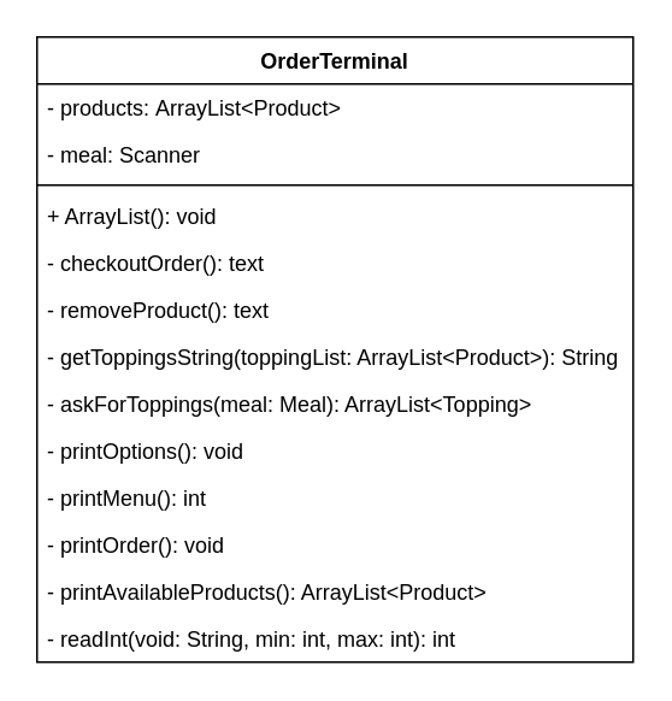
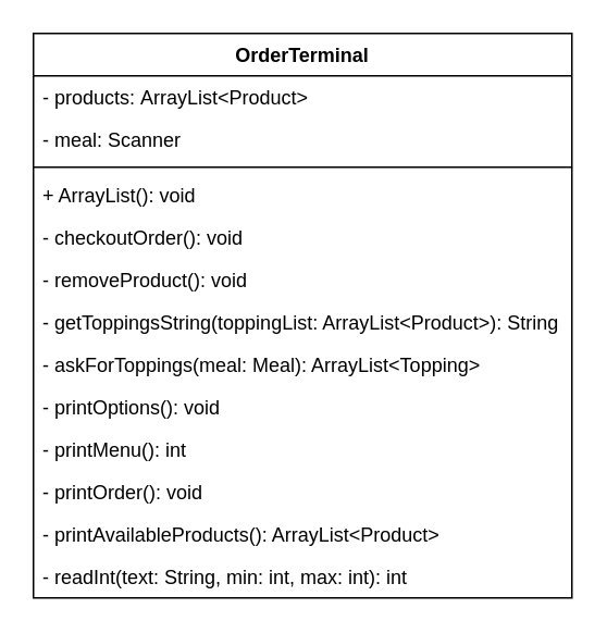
  <mxCell id="0" />
  <mxCell id="1" parent="0" />
  <mxCell id="2" value="OrderTerminal" style="swimlane;fontStyle=1;align=center;verticalAlign=top;childLayout=stackLayout;horizontal=1;startSize=26;horizontalStack=0;resizeParent=1;resizeParentMax=0;resizeLast=0;collapsible=1;marginBottom=0;" vertex="1" parent="1"><mxGeometry x="20" y="20" width="330" height="346" as="geometry" /></mxCell>
  <mxCell id="3" value="- products: ArrayList&lt;Product&gt;" style="text;strokeColor=none;fillColor=none;align=left;verticalAlign=top;spacingLeft=4;spacingRight=4;overflow=hidden;rotatable=0;points=[[0,0.5],[1,0.5]];portConstraint=eastwest;" vertex="1" parent="2"><mxGeometry y="26" width="330" height="26" as="geometry" /></mxCell>
  <mxCell id="4" value="- meal: Scanner" style="text;strokeColor=none;fillColor=none;align=left;verticalAlign=top;spacingLeft=4;spacingRight=4;overflow=hidden;rotatable=0;points=[[0,0.5],[1,0.5]];portConstraint=eastwest;" vertex="1" parent="2"><mxGeometry y="52" width="330" height="26" as="geometry" /></mxCell>
  <mxCell id="5" value="" style="line;strokeWidth=1;fillColor=none;align=left;verticalAlign=middle;spacingTop=-1;spacingLeft=3;spacingRight=3;rotatable=0;labelPosition=right;points=[];portConstraint=eastwest;strokeColor=inherit;" vertex="1" parent="2"><mxGeometry y="78" width="330" height="8" as="geometry" /></mxCell>
  <mxCell id="6" value="+ ArrayList(): void" style="text;strokeColor=none;fillColor=none;align=left;verticalAlign=top;spacingLeft=4;spacingRight=4;overflow=hidden;rotatable=0;points=[[0,0.5],[1,0.5]];portConstraint=eastwest;" vertex="1" parent="2"><mxGeometry y="86" width="330" height="26" as="geometry" /></mxCell>
- <mxCell id="7" value="- checkoutOrder(): text" style="text;strokeColor=none;fillColor=none;align=left;verticalAlign=top;spacingLeft=4;spacingRight=4;overflow=hidden;rotatable=0;points=[[0,0.5],[1,0.5]];portConstraint=eastwest;" vertex="1" parent="2"><mxGeometry y="112" width="330" height="26" as="geometry" /></mxCell>
- <mxCell id="8" value="- removeProduct(): text" style="text;strokeColor=none;fillColor=none;align=left;verticalAlign=top;spacingLeft=4;spacingRight=4;overflow=hidden;rotatable=0;points=[[0,0.5],[1,0.5]];portConstraint=eastwest;" vertex="1" parent="2"><mxGeometry y="138" width="330" height="26" as="geometry" /></mxCell>
+ <mxCell id="7" value="- checkoutOrder(): void" style="text;strokeColor=none;fillColor=none;align=left;verticalAlign=top;spacingLeft=4;spacingRight=4;overflow=hidden;rotatable=0;points=[[0,0.5],[1,0.5]];portConstraint=eastwest;" vertex="1" parent="2"><mxGeometry y="112" width="330" height="26" as="geometry" /></mxCell>
+ <mxCell id="8" value="- removeProduct(): void" style="text;strokeColor=none;fillColor=none;align=left;verticalAlign=top;spacingLeft=4;spacingRight=4;overflow=hidden;rotatable=0;points=[[0,0.5],[1,0.5]];portConstraint=eastwest;" vertex="1" parent="2"><mxGeometry y="138" width="330" height="26" as="geometry" /></mxCell>
  <mxCell id="9" value="- getToppingsString(toppingList: ArrayList&lt;Product&gt;): String" style="text;strokeColor=none;fillColor=none;align=left;verticalAlign=top;spacingLeft=4;spacingRight=4;overflow=hidden;rotatable=0;points=[[0,0.5],[1,0.5]];portConstraint=eastwest;" vertex="1" parent="2"><mxGeometry y="164" width="330" height="26" as="geometry" /></mxCell>
  <mxCell id="10" value="- askForToppings(meal: Meal): ArrayList&lt;Topping&gt;" style="text;strokeColor=none;fillColor=none;align=left;verticalAlign=top;spacingLeft=4;spacingRight=4;overflow=hidden;rotatable=0;points=[[0,0.5],[1,0.5]];portConstraint=eastwest;" vertex="1" parent="2"><mxGeometry y="190" width="330" height="26" as="geometry" /></mxCell>
  <mxCell id="11" value="- printOptions(): void" style="text;strokeColor=none;fillColor=none;align=left;verticalAlign=top;spacingLeft=4;spacingRight=4;overflow=hidden;rotatable=0;points=[[0,0.5],[1,0.5]];portConstraint=eastwest;" vertex="1" parent="2"><mxGeometry y="216" width="330" height="26" as="geometry" /></mxCell>
  <mxCell id="12" value="- printMenu(): int" style="text;strokeColor=none;fillColor=none;align=left;verticalAlign=top;spacingLeft=4;spacingRight=4;overflow=hidden;rotatable=0;points=[[0,0.5],[1,0.5]];portConstraint=eastwest;" vertex="1" parent="2"><mxGeometry y="242" width="330" height="26" as="geometry" /></mxCell>
  <mxCell id="13" value="- printOrder(): void" style="text;strokeColor=none;fillColor=none;align=left;verticalAlign=top;spacingLeft=4;spacingRight=4;overflow=hidden;rotatable=0;points=[[0,0.5],[1,0.5]];portConstraint=eastwest;" vertex="1" parent="2"><mxGeometry y="268" width="330" height="26" as="geometry" /></mxCell>
  <mxCell id="14" value="- printAvailableProducts(): ArrayList&lt;Product&gt;" style="text;strokeColor=none;fillColor=none;align=left;verticalAlign=top;spacingLeft=4;spacingRight=4;overflow=hidden;rotatable=0;points=[[0,0.5],[1,0.5]];portConstraint=eastwest;" vertex="1" parent="2"><mxGeometry y="294" width="330" height="26" as="geometry" /></mxCell>
- <mxCell id="15" value="- readInt(void: String, min: int, max: int): int" style="text;strokeColor=none;fillColor=none;align=left;verticalAlign=top;spacingLeft=4;spacingRight=4;overflow=hidden;rotatable=0;points=[[0,0.5],[1,0.5]];portConstraint=eastwest;" vertex="1" parent="2"><mxGeometry y="320" width="330" height="26" as="geometry" /></mxCell>
+ <mxCell id="15" value="- readInt(text: String, min: int, max: int): int" style="text;strokeColor=none;fillColor=none;align=left;verticalAlign=top;spacingLeft=4;spacingRight=4;overflow=hidden;rotatable=0;points=[[0,0.5],[1,0.5]];portConstraint=eastwest;" vertex="1" parent="2"><mxGeometry y="320" width="330" height="26" as="geometry" /></mxCell>
